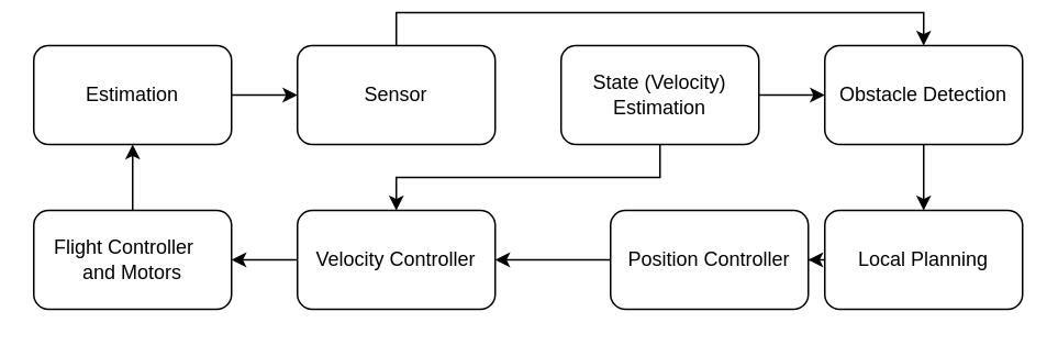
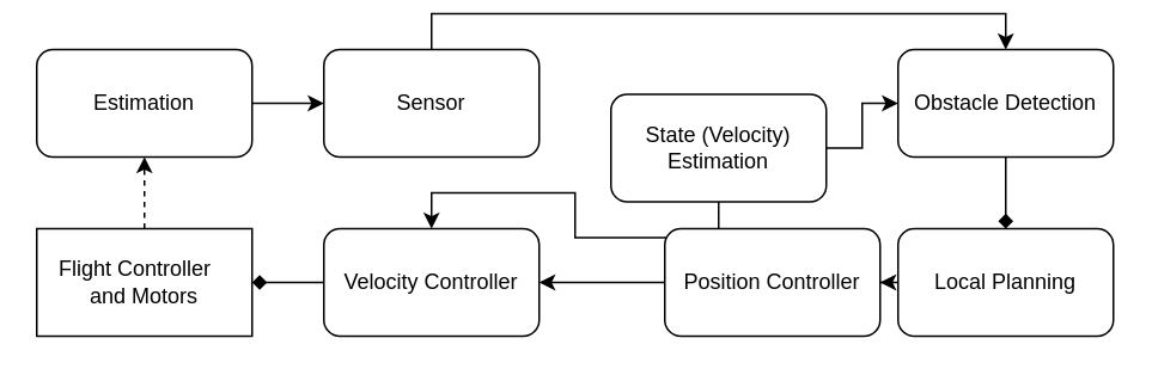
  <mxCell id="0" />
  <mxCell id="1" parent="0" />
  <mxCell id="2" value="" style="edgeStyle=orthogonalEdgeStyle;rounded=0;orthogonalLoop=1;jettySize=auto;html=1;" edge="1" parent="1" source="3" target="5"><mxGeometry relative="1" as="geometry" /></mxCell>
  <mxCell id="3" value="Estimation" style="rounded=1;whiteSpace=wrap;html=1;" vertex="1" parent="1"><mxGeometry x="20" y="20" width="120" height="60" as="geometry" /></mxCell>
  <mxCell id="4" style="edgeStyle=orthogonalEdgeStyle;rounded=0;orthogonalLoop=1;jettySize=auto;html=1;exitX=0.5;exitY=0;exitDx=0;exitDy=0;entryX=0.5;entryY=0;entryDx=0;entryDy=0;" edge="1" parent="1" source="5" target="10"><mxGeometry relative="1" as="geometry" /></mxCell>
  <mxCell id="5" value="Sensor" style="rounded=1;whiteSpace=wrap;html=1;" vertex="1" parent="1"><mxGeometry x="180" y="20" width="120" height="60" as="geometry" /></mxCell>
  <mxCell id="6" value="" style="edgeStyle=orthogonalEdgeStyle;rounded=0;orthogonalLoop=1;jettySize=auto;html=1;" edge="1" parent="1" source="8" target="10"><mxGeometry relative="1" as="geometry" /></mxCell>
  <mxCell id="7" style="edgeStyle=orthogonalEdgeStyle;rounded=0;orthogonalLoop=1;jettySize=auto;html=1;exitX=0.5;exitY=1;exitDx=0;exitDy=0;" edge="1" parent="1" source="8" target="16"><mxGeometry relative="1" as="geometry" /></mxCell>
- <mxCell id="8" value="State (Velocity) Estimation" style="rounded=1;whiteSpace=wrap;html=1;" vertex="1" parent="1"><mxGeometry x="340" y="20" width="120" height="60" as="geometry" /></mxCell>
- <mxCell id="9" value="" style="edgeStyle=orthogonalEdgeStyle;rounded=0;orthogonalLoop=1;jettySize=auto;html=1;" edge="1" parent="1" source="10" target="12"><mxGeometry relative="1" as="geometry" /></mxCell>
+ <mxCell id="8" value="State (Velocity) Estimation" style="rounded=1;whiteSpace=wrap;html=1;" vertex="1" parent="1"><mxGeometry x="340" y="45" width="120" height="60" as="geometry" /></mxCell>
+ <mxCell id="9" value="" style="edgeStyle=orthogonalEdgeStyle;rounded=0;orthogonalLoop=1;jettySize=auto;html=1;endArrow=diamond;" edge="1" parent="1" source="10" target="12"><mxGeometry relative="1" as="geometry" /></mxCell>
  <mxCell id="10" value="Obstacle Detection" style="rounded=1;whiteSpace=wrap;html=1;" vertex="1" parent="1"><mxGeometry x="500" y="20" width="120" height="60" as="geometry" /></mxCell>
  <mxCell id="11" value="" style="edgeStyle=orthogonalEdgeStyle;rounded=0;orthogonalLoop=1;jettySize=auto;html=1;" edge="1" parent="1" source="12" target="14"><mxGeometry relative="1" as="geometry" /></mxCell>
  <mxCell id="12" value="Local Planning" style="rounded=1;whiteSpace=wrap;html=1;" vertex="1" parent="1"><mxGeometry x="500" y="120" width="120" height="60" as="geometry" /></mxCell>
  <mxCell id="13" value="" style="edgeStyle=orthogonalEdgeStyle;rounded=0;orthogonalLoop=1;jettySize=auto;html=1;" edge="1" parent="1" source="14" target="16"><mxGeometry relative="1" as="geometry" /></mxCell>
  <mxCell id="14" value="Position Controller" style="rounded=1;whiteSpace=wrap;html=1;" vertex="1" parent="1"><mxGeometry x="370" y="120" width="120" height="60" as="geometry" /></mxCell>
- <mxCell id="15" value="" style="edgeStyle=orthogonalEdgeStyle;rounded=0;orthogonalLoop=1;jettySize=auto;html=1;" edge="1" parent="1" source="16" target="18"><mxGeometry relative="1" as="geometry" /></mxCell>
+ <mxCell id="15" value="" style="edgeStyle=orthogonalEdgeStyle;rounded=0;orthogonalLoop=1;jettySize=auto;html=1;endArrow=diamond;" edge="1" parent="1" source="16" target="18"><mxGeometry relative="1" as="geometry" /></mxCell>
  <mxCell id="16" value="Velocity Controller" style="rounded=1;whiteSpace=wrap;html=1;" vertex="1" parent="1"><mxGeometry x="180" y="120" width="120" height="60" as="geometry" /></mxCell>
- <mxCell id="17" value="" style="edgeStyle=orthogonalEdgeStyle;rounded=0;orthogonalLoop=1;jettySize=auto;html=1;" edge="1" parent="1" source="18" target="3"><mxGeometry relative="1" as="geometry" /></mxCell>
- <mxCell id="18" value="&lt;div&gt;Flight Controller &amp;nbsp;&amp;nbsp; and Motors&lt;/div&gt;" style="rounded=1;whiteSpace=wrap;html=1;" vertex="1" parent="1"><mxGeometry x="20" y="120" width="120" height="60" as="geometry" /></mxCell>
+ <mxCell id="17" value="" style="edgeStyle=orthogonalEdgeStyle;rounded=0;orthogonalLoop=1;jettySize=auto;html=1;dashed=1;" edge="1" parent="1" source="18" target="3"><mxGeometry relative="1" as="geometry" /></mxCell>
+ <mxCell id="18" value="&lt;div&gt;Flight Controller &amp;nbsp;&amp;nbsp; and Motors&lt;/div&gt;" style="whiteSpace=wrap;html=1;rounded=0;" vertex="1" parent="1"><mxGeometry x="20" y="120" width="120" height="60" as="geometry" /></mxCell>
